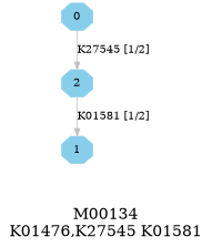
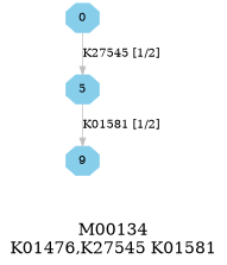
  digraph {
    fontsize=20
    label="M00134\nK01476,K27545 K01581"
    node [color=skyblue shape=octagon style=filled]
    edge [color=grey]
    0 [height=.3 width=.3]
-   1 [height=.3 width=.3]
-   2 [height=.3 width=.3]
+   1 [height=.3 width=.3 label=9]
+   2 [height=.3 width=.3 label=5]
    subgraph sub_1 {
      0
      1
      2
    }
    0 -> 2 [label="K27545 [1/2]"]
    2 -> 1 [label="K01581 [1/2]"]
  }
